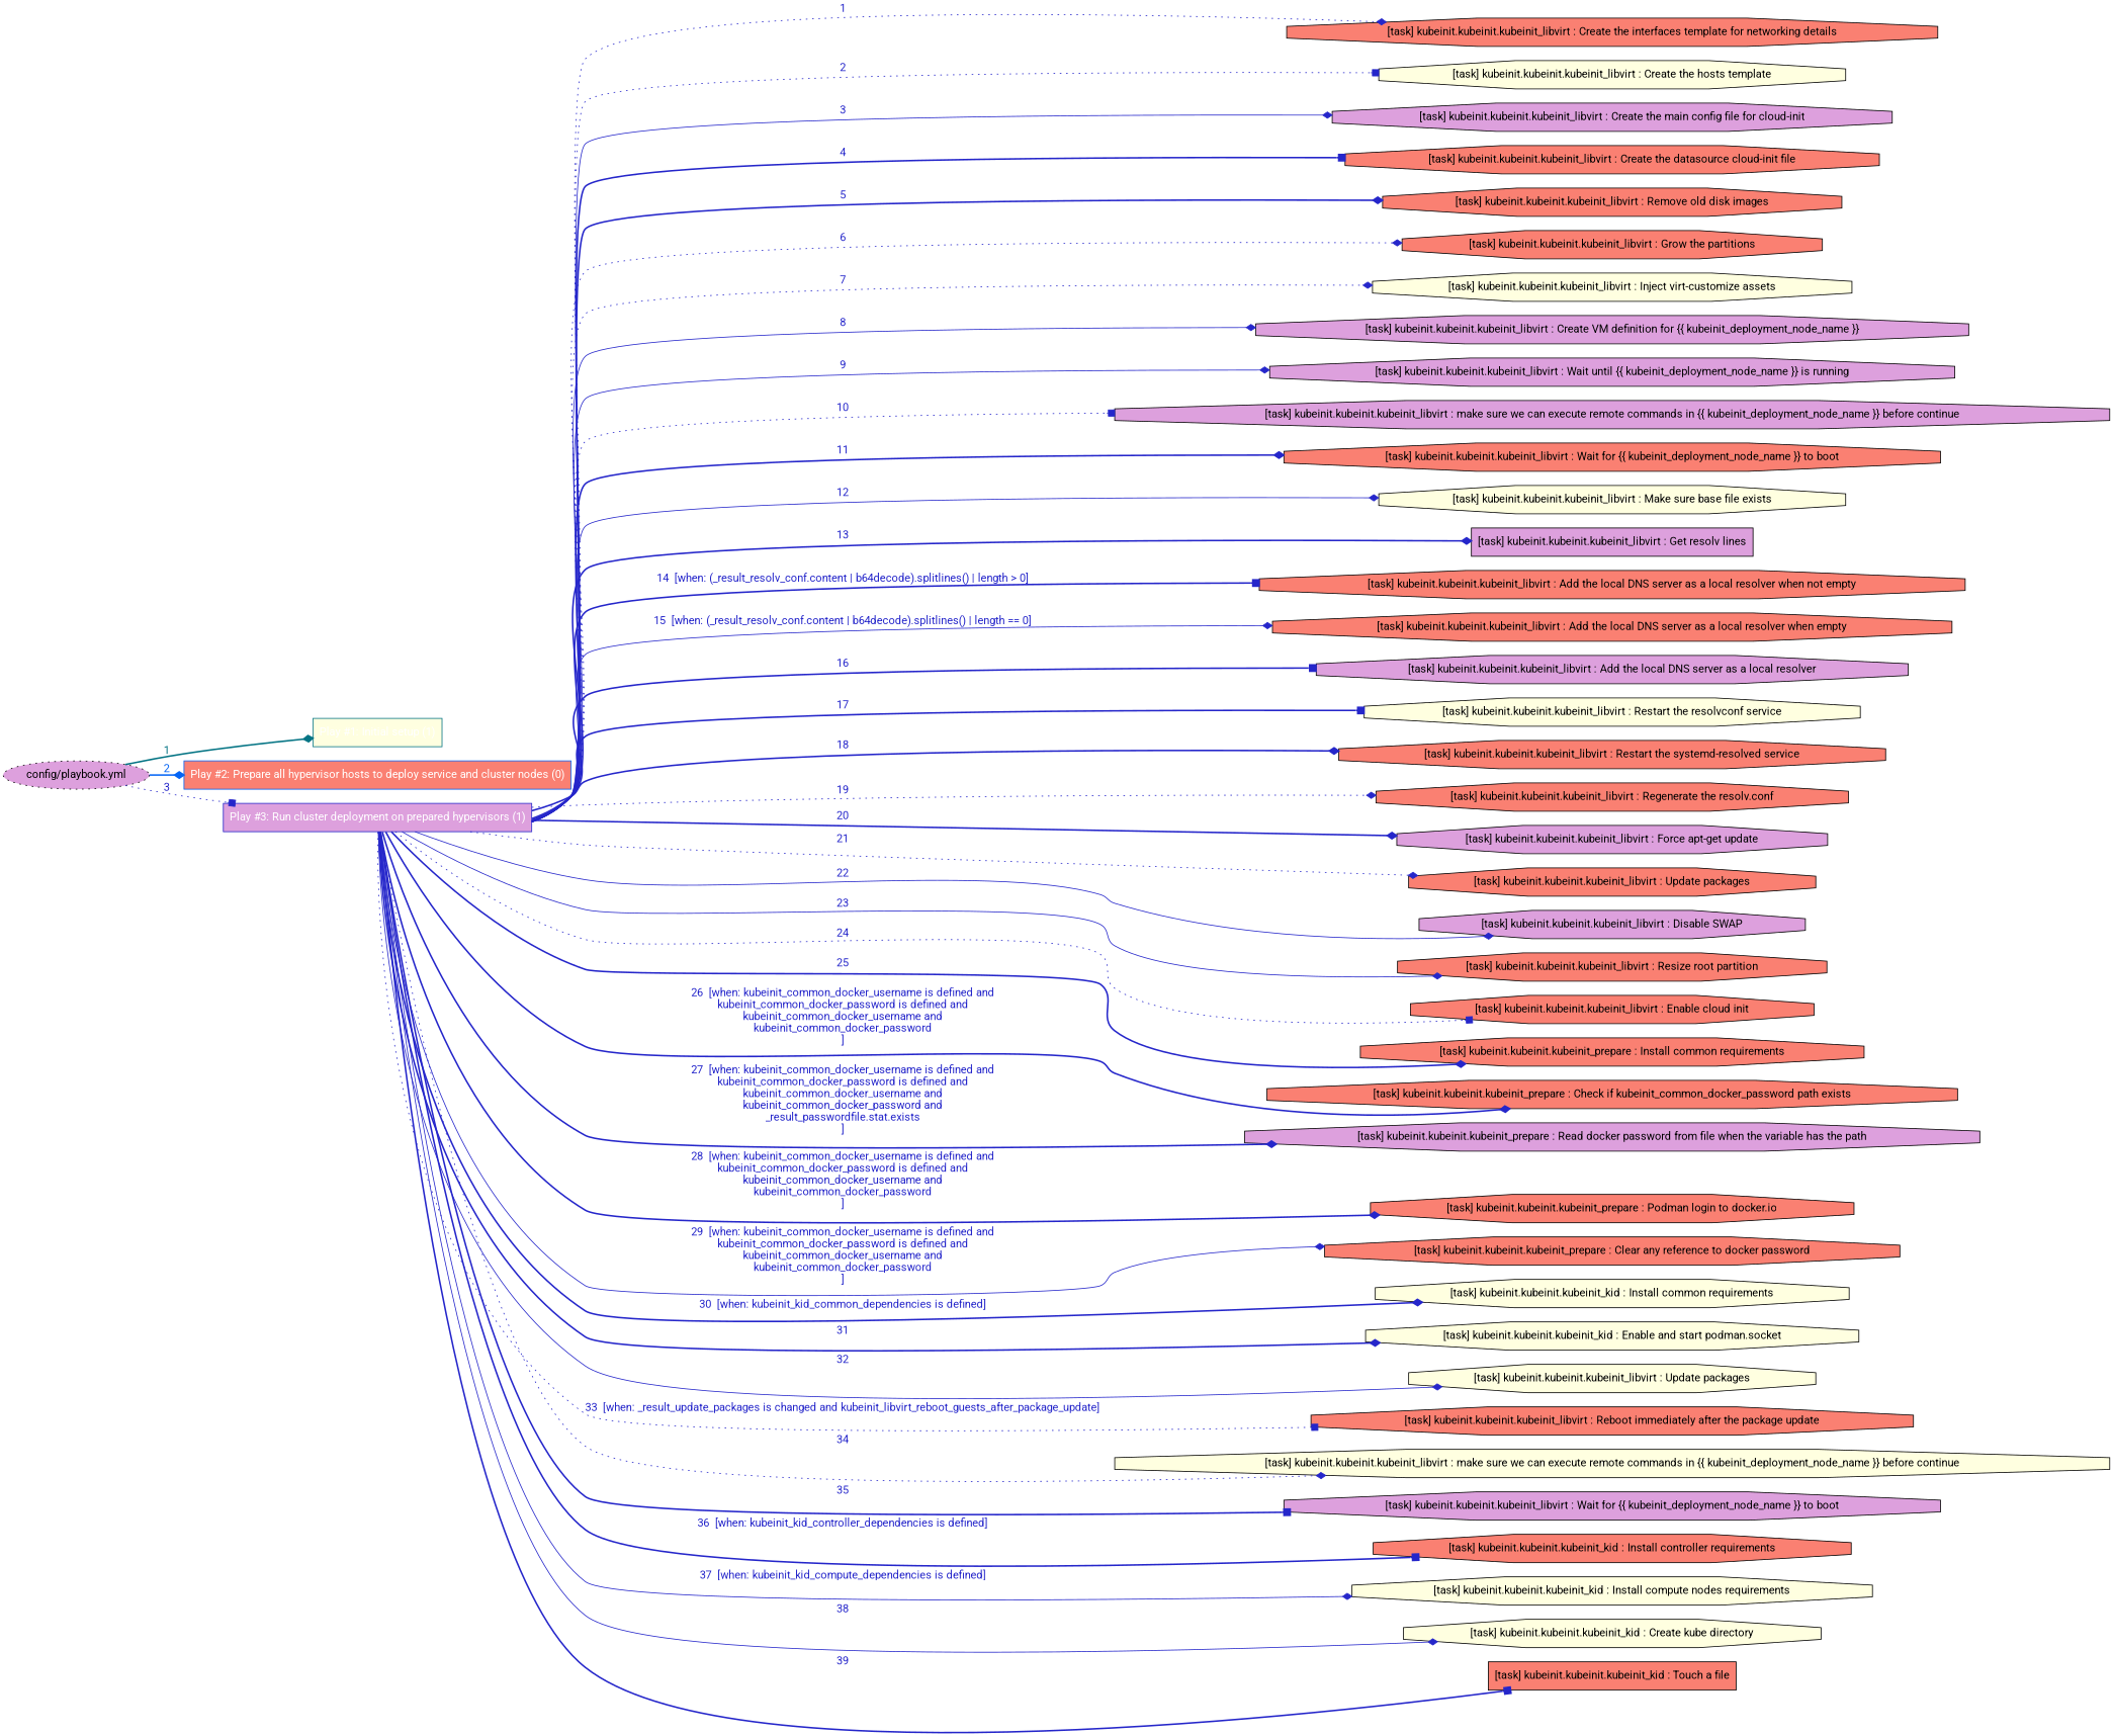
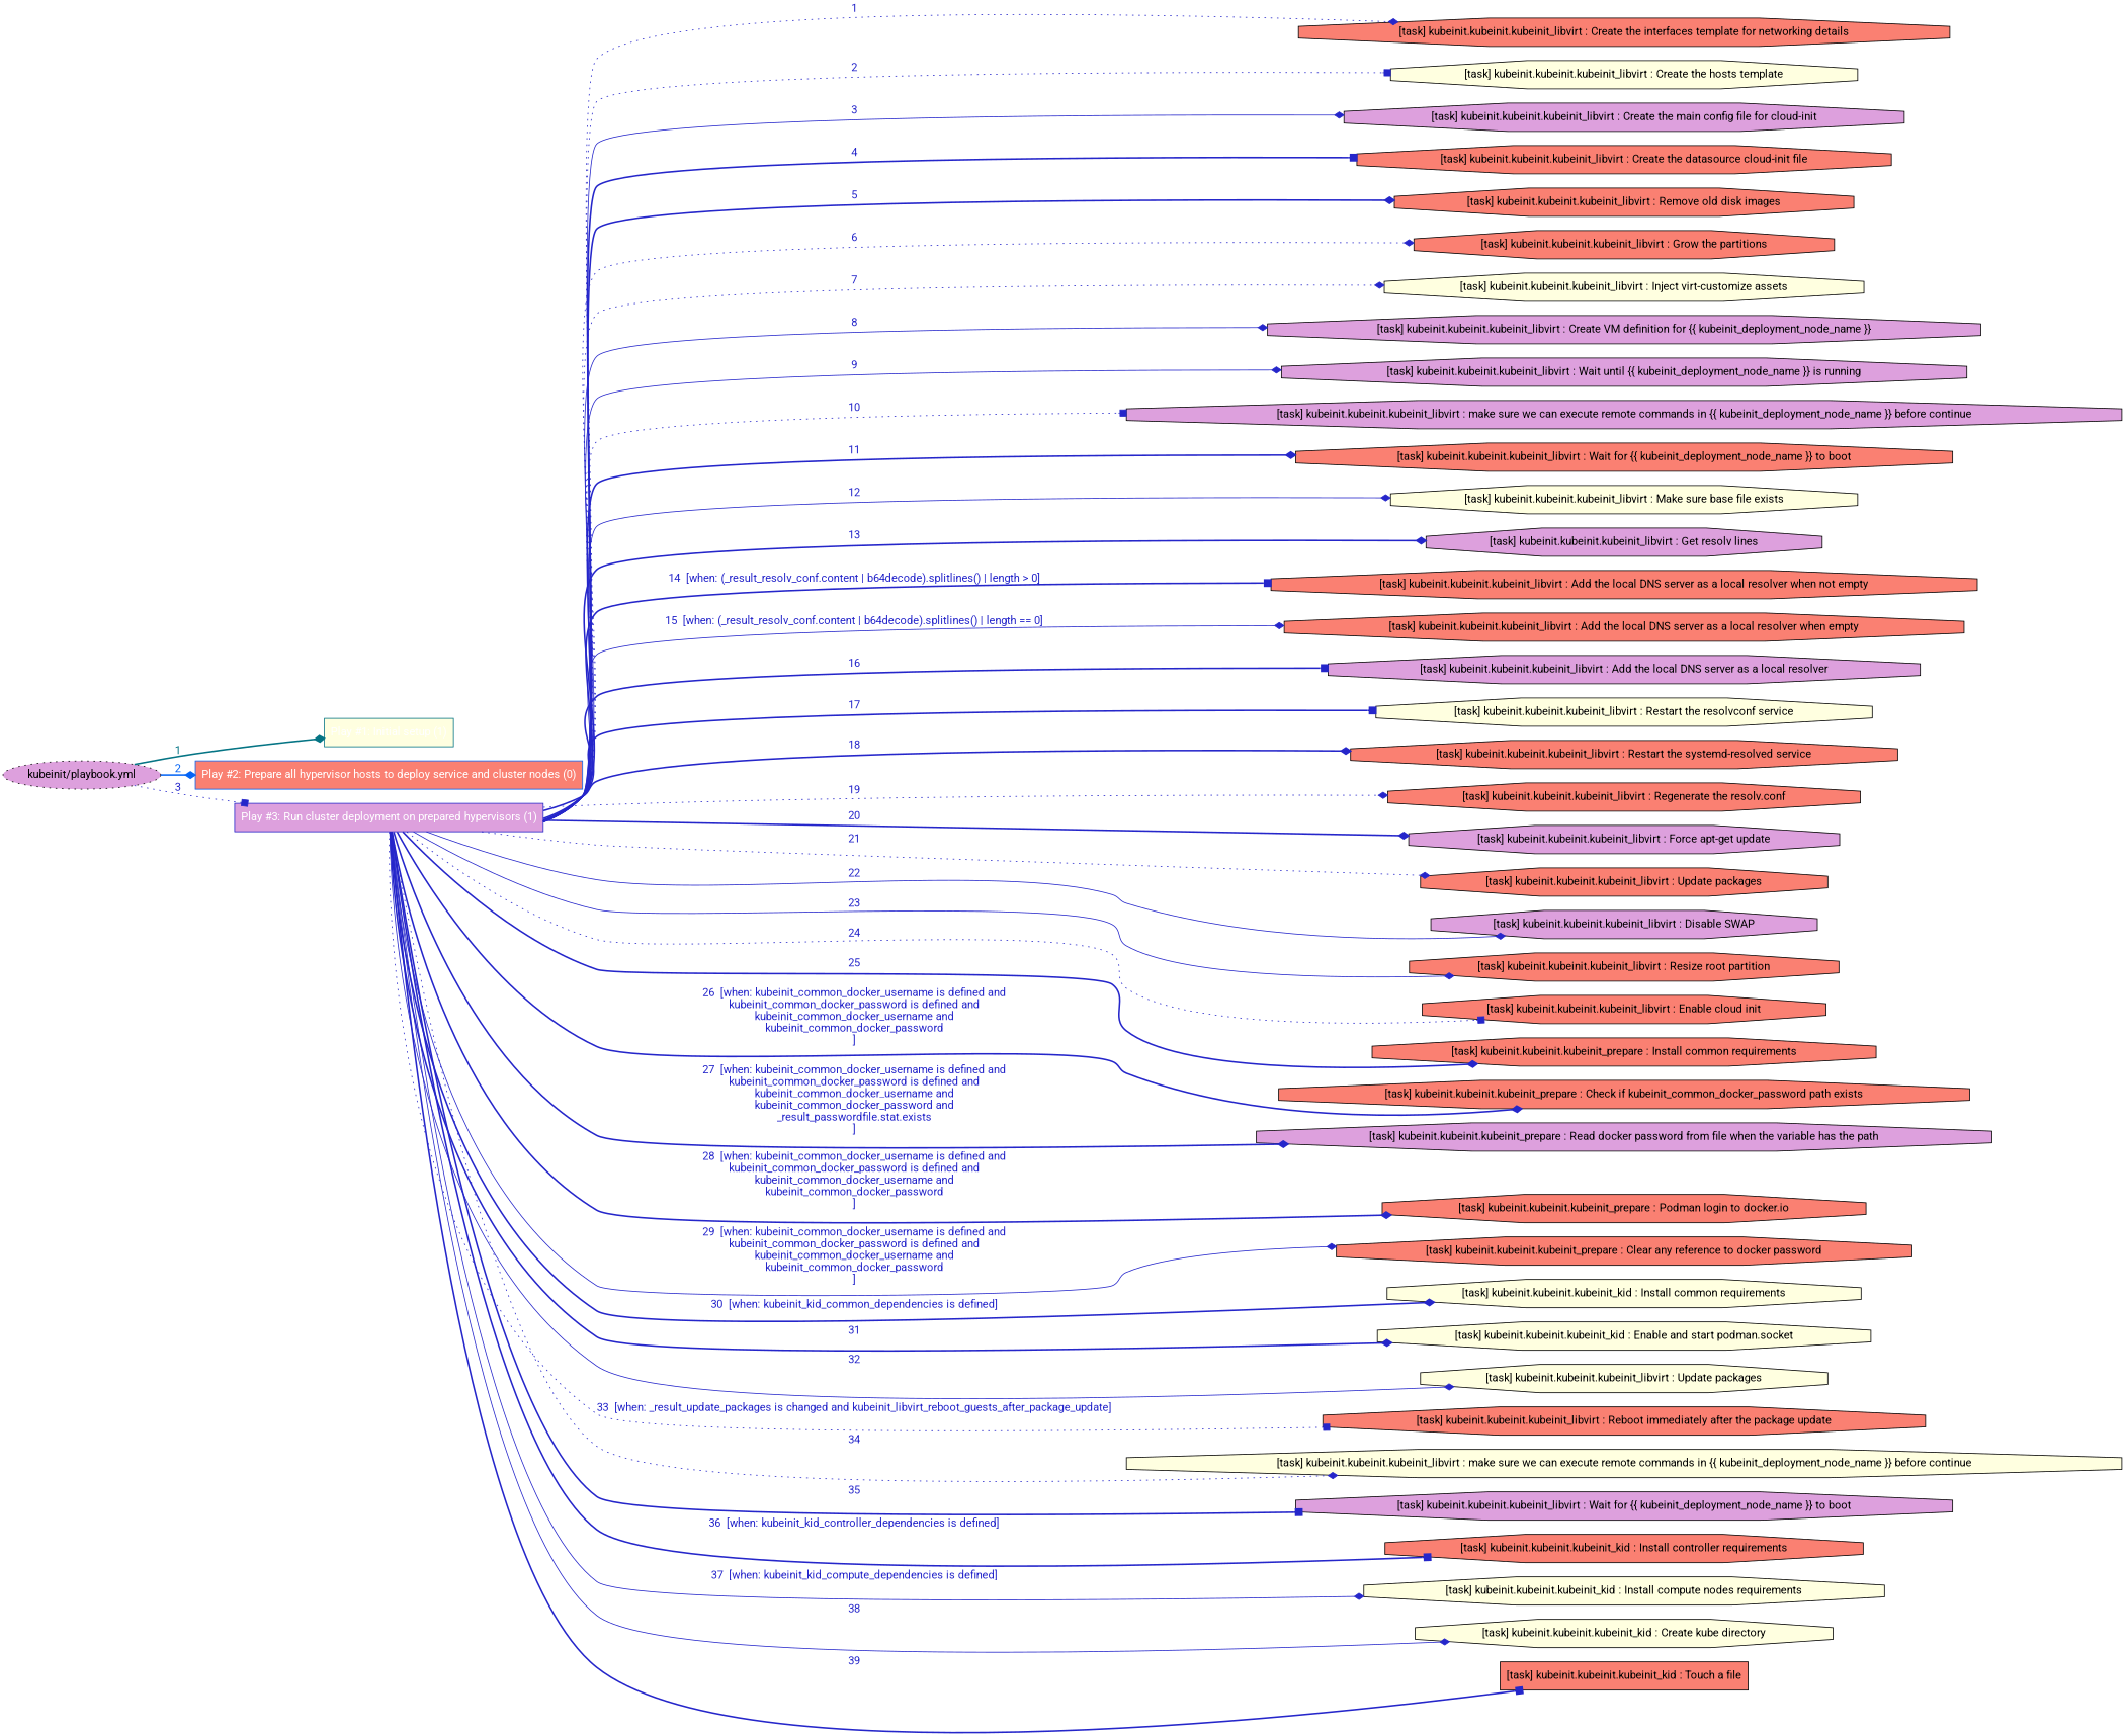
  digraph {
    concentrate=true
    fontname=Roboto
    ordering=in
    rankdir=LR
    node [fillcolor=salmon fontname=Roboto style=filled shape=octagon]
    edge [arrowhead=diamond color="#2526ca" fontcolor="#2526ca" fontname=Roboto style=bold]
-   "kubeinit/playbook.yml" [fillcolor=plum style="dotted,filled" label="config/playbook.yml" shape=""]
+   "kubeinit/playbook.yml" [fillcolor=plum style="dotted,filled" shape=""]
    "Play #1: Initial setup (1)" [color="#047484" fillcolor=lightyellow fontcolor="#ffffff" shape=box]
    "Play #2: Prepare all hypervisor hosts to deploy service and cluster nodes (0)" [color="#0464f5" fontcolor="#ffffff" shape=box]
    "Play #3: Run cluster deployment on prepared hypervisors (1)" [color="#2526ca" fillcolor=plum fontcolor="#ffffff" shape=box]
    n5 [label="[task] kubeinit.kubeinit.kubeinit_libvirt : Create the interfaces template for networking details"]
    n6 [fillcolor=lightyellow label="[task] kubeinit.kubeinit.kubeinit_libvirt : Create the hosts template"]
    n7 [fillcolor=plum label="[task] kubeinit.kubeinit.kubeinit_libvirt : Create the main config file for cloud-init"]
    n8 [label="[task] kubeinit.kubeinit.kubeinit_libvirt : Create the datasource cloud-init file"]
    n9 [label="[task] kubeinit.kubeinit.kubeinit_libvirt : Remove old disk images"]
    n10 [label="[task] kubeinit.kubeinit.kubeinit_libvirt : Grow the partitions"]
    n11 [fillcolor=lightyellow label="[task] kubeinit.kubeinit.kubeinit_libvirt : Inject virt-customize assets"]
    n12 [fillcolor=plum label="[task] kubeinit.kubeinit.kubeinit_libvirt : Create VM definition for {{ kubeinit_deployment_node_name }}"]
    n13 [fillcolor=plum label="[task] kubeinit.kubeinit.kubeinit_libvirt : Wait until {{ kubeinit_deployment_node_name }} is running"]
    n14 [fillcolor=plum label="[task] kubeinit.kubeinit.kubeinit_libvirt : make sure we can execute remote commands in {{ kubeinit_deployment_node_name }} before continue"]
    n15 [label="[task] kubeinit.kubeinit.kubeinit_libvirt : Wait for {{ kubeinit_deployment_node_name }} to boot"]
    n16 [fillcolor=lightyellow label="[task] kubeinit.kubeinit.kubeinit_libvirt : Make sure base file exists"]
-   n17 [fillcolor=plum label="[task] kubeinit.kubeinit.kubeinit_libvirt : Get resolv lines" shape=box]
+   n17 [fillcolor=plum label="[task] kubeinit.kubeinit.kubeinit_libvirt : Get resolv lines"]
    n18 [label="[task] kubeinit.kubeinit.kubeinit_libvirt : Add the local DNS server as a local resolver when not empty"]
    n19 [label="[task] kubeinit.kubeinit.kubeinit_libvirt : Add the local DNS server as a local resolver when empty"]
    n20 [fillcolor=plum label="[task] kubeinit.kubeinit.kubeinit_libvirt : Add the local DNS server as a local resolver"]
    n21 [fillcolor=lightyellow label="[task] kubeinit.kubeinit.kubeinit_libvirt : Restart the resolvconf service"]
    n22 [label="[task] kubeinit.kubeinit.kubeinit_libvirt : Restart the systemd-resolved service"]
    n23 [label="[task] kubeinit.kubeinit.kubeinit_libvirt : Regenerate the resolv.conf"]
    n24 [fillcolor=plum label="[task] kubeinit.kubeinit.kubeinit_libvirt : Force apt-get update"]
    n25 [label="[task] kubeinit.kubeinit.kubeinit_libvirt : Update packages"]
    n26 [fillcolor=plum label="[task] kubeinit.kubeinit.kubeinit_libvirt : Disable SWAP"]
    n27 [label="[task] kubeinit.kubeinit.kubeinit_libvirt : Resize root partition"]
    n28 [label="[task] kubeinit.kubeinit.kubeinit_libvirt : Enable cloud init"]
    n29 [label="[task] kubeinit.kubeinit.kubeinit_prepare : Install common requirements"]
    n30 [label="[task] kubeinit.kubeinit.kubeinit_prepare : Check if kubeinit_common_docker_password path exists"]
    n31 [fillcolor=plum label="[task] kubeinit.kubeinit.kubeinit_prepare : Read docker password from file when the variable has the path"]
    n32 [label="[task] kubeinit.kubeinit.kubeinit_prepare : Podman login to docker.io"]
    n33 [label="[task] kubeinit.kubeinit.kubeinit_prepare : Clear any reference to docker password"]
    n34 [fillcolor=lightyellow label="[task] kubeinit.kubeinit.kubeinit_kid : Install common requirements"]
    n35 [fillcolor=lightyellow label="[task] kubeinit.kubeinit.kubeinit_kid : Enable and start podman.socket"]
    n36 [fillcolor=lightyellow label="[task] kubeinit.kubeinit.kubeinit_libvirt : Update packages"]
    n37 [label="[task] kubeinit.kubeinit.kubeinit_libvirt : Reboot immediately after the package update"]
    n38 [fillcolor=lightyellow label="[task] kubeinit.kubeinit.kubeinit_libvirt : make sure we can execute remote commands in {{ kubeinit_deployment_node_name }} before continue"]
    n39 [fillcolor=plum label="[task] kubeinit.kubeinit.kubeinit_libvirt : Wait for {{ kubeinit_deployment_node_name }} to boot"]
    n40 [label="[task] kubeinit.kubeinit.kubeinit_kid : Install controller requirements"]
    n41 [fillcolor=lightyellow label="[task] kubeinit.kubeinit.kubeinit_kid : Install compute nodes requirements"]
    n42 [fillcolor=lightyellow label="[task] kubeinit.kubeinit.kubeinit_kid : Create kube directory"]
    n43 [label="[task] kubeinit.kubeinit.kubeinit_kid : Touch a file" shape=box]
    subgraph sub_1 {
      "kubeinit/playbook.yml"
      "Play #1: Initial setup (1)"
    }
    subgraph sub_2 {
      "kubeinit/playbook.yml"
      "Play #2: Prepare all hypervisor hosts to deploy service and cluster nodes (0)"
    }
    subgraph sub_3 {
      "kubeinit/playbook.yml"
      "Play #3: Run cluster deployment on prepared hypervisors (1)"
      n5
      n6
      n7
      n8
      n9
      n10
      n11
      n12
      n13
      n14
      n15
      n16
      n17
      n18
      n19
      n20
      n21
      n22
      n23
      n24
      n25
      n26
      n27
      n28
      n29
      n30
      n31
      n32
      n33
      n34
      n35
      n36
      n37
      n38
      n39
      n40
      n41
      n42
      n43
    }
    "kubeinit/playbook.yml" -> "Play #1: Initial setup (1)" [color="#047484" fontcolor="#047484" label=1]
    "kubeinit/playbook.yml" -> "Play #2: Prepare all hypervisor hosts to deploy service and cluster nodes (0)" [color="#0464f5" fontcolor="#0464f5" label=2]
    "kubeinit/playbook.yml" -> "Play #3: Run cluster deployment on prepared hypervisors (1)" [arrowhead=box label=3 style=dotted]
    "Play #3: Run cluster deployment on prepared hypervisors (1)" -> n5 [label=1 style=dotted]
    "Play #3: Run cluster deployment on prepared hypervisors (1)" -> n6 [arrowhead=box label=2 style=dotted]
    "Play #3: Run cluster deployment on prepared hypervisors (1)" -> n7 [label=3 style=solid]
    "Play #3: Run cluster deployment on prepared hypervisors (1)" -> n8 [arrowhead=box label=4]
    "Play #3: Run cluster deployment on prepared hypervisors (1)" -> n9 [label=5]
    "Play #3: Run cluster deployment on prepared hypervisors (1)" -> n10 [label=6 style=dotted]
    "Play #3: Run cluster deployment on prepared hypervisors (1)" -> n11 [label=7 style=dotted]
    "Play #3: Run cluster deployment on prepared hypervisors (1)" -> n12 [label=8 style=solid]
    "Play #3: Run cluster deployment on prepared hypervisors (1)" -> n13 [label=9 style=solid]
    "Play #3: Run cluster deployment on prepared hypervisors (1)" -> n14 [arrowhead=box label=10 style=dotted]
    "Play #3: Run cluster deployment on prepared hypervisors (1)" -> n15 [label=11]
    "Play #3: Run cluster deployment on prepared hypervisors (1)" -> n16 [label=12 style=solid]
    "Play #3: Run cluster deployment on prepared hypervisors (1)" -> n17 [label=13]
    "Play #3: Run cluster deployment on prepared hypervisors (1)" -> n18 [arrowhead=box label="14  [when: (_result_resolv_conf.content | b64decode).splitlines() | length > 0]"]
    "Play #3: Run cluster deployment on prepared hypervisors (1)" -> n19 [label="15  [when: (_result_resolv_conf.content | b64decode).splitlines() | length == 0]" style=solid]
    "Play #3: Run cluster deployment on prepared hypervisors (1)" -> n20 [arrowhead=box label=16]
    "Play #3: Run cluster deployment on prepared hypervisors (1)" -> n21 [arrowhead=box label=17]
    "Play #3: Run cluster deployment on prepared hypervisors (1)" -> n22 [label=18]
    "Play #3: Run cluster deployment on prepared hypervisors (1)" -> n23 [label=19 style=dotted]
    "Play #3: Run cluster deployment on prepared hypervisors (1)" -> n24 [label=20]
    "Play #3: Run cluster deployment on prepared hypervisors (1)" -> n25 [label=21 style=dotted]
    "Play #3: Run cluster deployment on prepared hypervisors (1)" -> n26 [label=22 style=solid]
    "Play #3: Run cluster deployment on prepared hypervisors (1)" -> n27 [label=23 style=solid]
    "Play #3: Run cluster deployment on prepared hypervisors (1)" -> n28 [arrowhead=box label=24 style=dotted]
    "Play #3: Run cluster deployment on prepared hypervisors (1)" -> n29 [label=25]
    "Play #3: Run cluster deployment on prepared hypervisors (1)" -> n30 [label="26  [when: kubeinit_common_docker_username is defined and\nkubeinit_common_docker_password is defined and\nkubeinit_common_docker_username and\nkubeinit_common_docker_password\n]"]
    "Play #3: Run cluster deployment on prepared hypervisors (1)" -> n31 [label="27  [when: kubeinit_common_docker_username is defined and\nkubeinit_common_docker_password is defined and\nkubeinit_common_docker_username and\nkubeinit_common_docker_password and\n_result_passwordfile.stat.exists\n]"]
    "Play #3: Run cluster deployment on prepared hypervisors (1)" -> n32 [label="28  [when: kubeinit_common_docker_username is defined and\nkubeinit_common_docker_password is defined and\nkubeinit_common_docker_username and\nkubeinit_common_docker_password\n]"]
    "Play #3: Run cluster deployment on prepared hypervisors (1)" -> n33 [label="29  [when: kubeinit_common_docker_username is defined and\nkubeinit_common_docker_password is defined and\nkubeinit_common_docker_username and\nkubeinit_common_docker_password\n]" style=solid]
    "Play #3: Run cluster deployment on prepared hypervisors (1)" -> n34 [label="30  [when: kubeinit_kid_common_dependencies is defined]"]
    "Play #3: Run cluster deployment on prepared hypervisors (1)" -> n35 [label=31]
    "Play #3: Run cluster deployment on prepared hypervisors (1)" -> n36 [label=32 style=solid]
    "Play #3: Run cluster deployment on prepared hypervisors (1)" -> n37 [arrowhead=box label="33  [when: _result_update_packages is changed and kubeinit_libvirt_reboot_guests_after_package_update]" style=dotted]
    "Play #3: Run cluster deployment on prepared hypervisors (1)" -> n38 [label=34 style=dotted]
    "Play #3: Run cluster deployment on prepared hypervisors (1)" -> n39 [arrowhead=box label=35]
    "Play #3: Run cluster deployment on prepared hypervisors (1)" -> n40 [arrowhead=box label="36  [when: kubeinit_kid_controller_dependencies is defined]"]
    "Play #3: Run cluster deployment on prepared hypervisors (1)" -> n41 [label="37  [when: kubeinit_kid_compute_dependencies is defined]" style=solid]
    "Play #3: Run cluster deployment on prepared hypervisors (1)" -> n42 [label=38 style=solid]
    "Play #3: Run cluster deployment on prepared hypervisors (1)" -> n43 [arrowhead=box label=39]
  }
